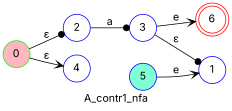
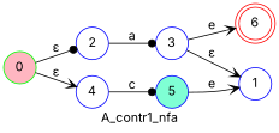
  digraph {
    fontname=Inter
    label=A_contr1_nfa
    rankdir=LR
    node [color=blue fillcolor=white fontname=Inter shape=circle style=filled]
    edge [arrowhead=vee fontname=Inter]
    0 [color=green fillcolor=lightpink]
    2
    4
    3
    5 [fillcolor=aquamarine]
    6 [color=red shape=doublecircle]
    1
    0 -> 2 [arrowhead=dot label="ε"]
    0 -> 4 [label="ε"]
    2 -> 3 [arrowhead=dot label=" a "]
+   4 -> 5 [arrowhead=dot label=" c "]
    3 -> 6 [label=" e "]
-   3 -> 1 [arrowhead=dot label="ε"]
+   3 -> 1 [label="ε"]
    5 -> 1 [label=" e "]
  }
